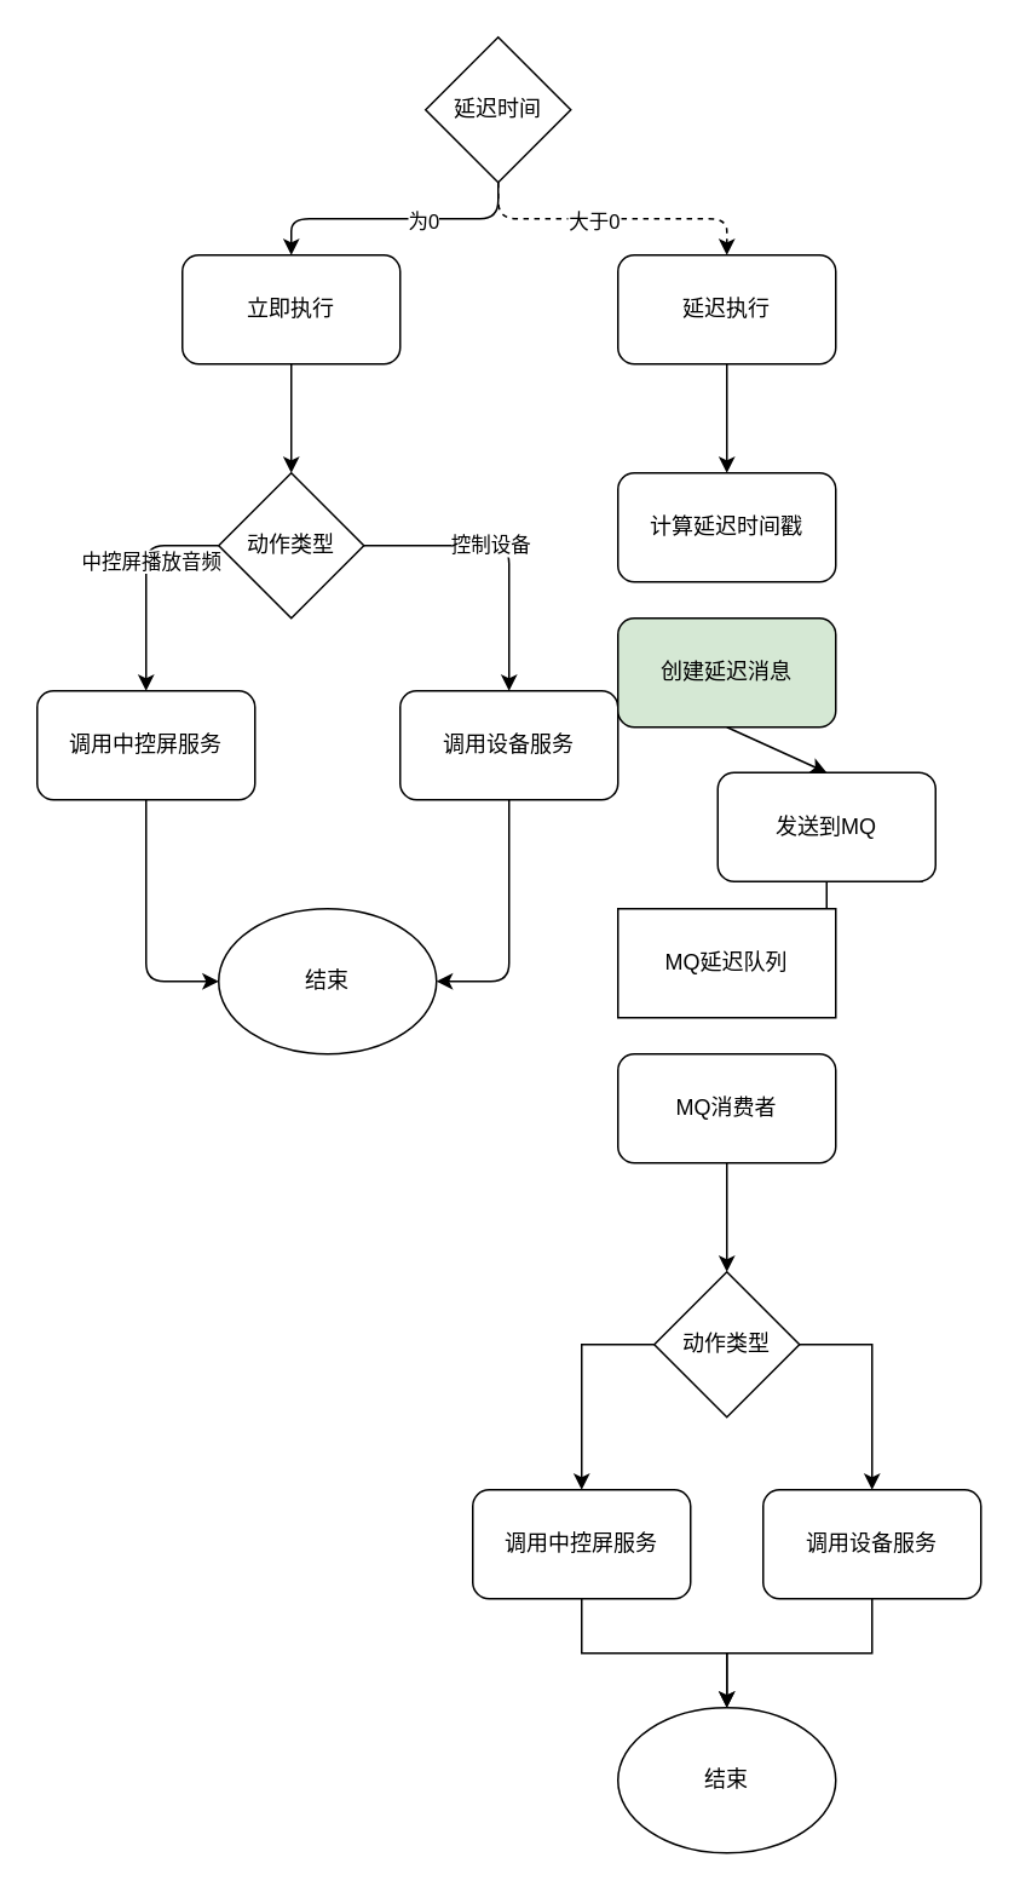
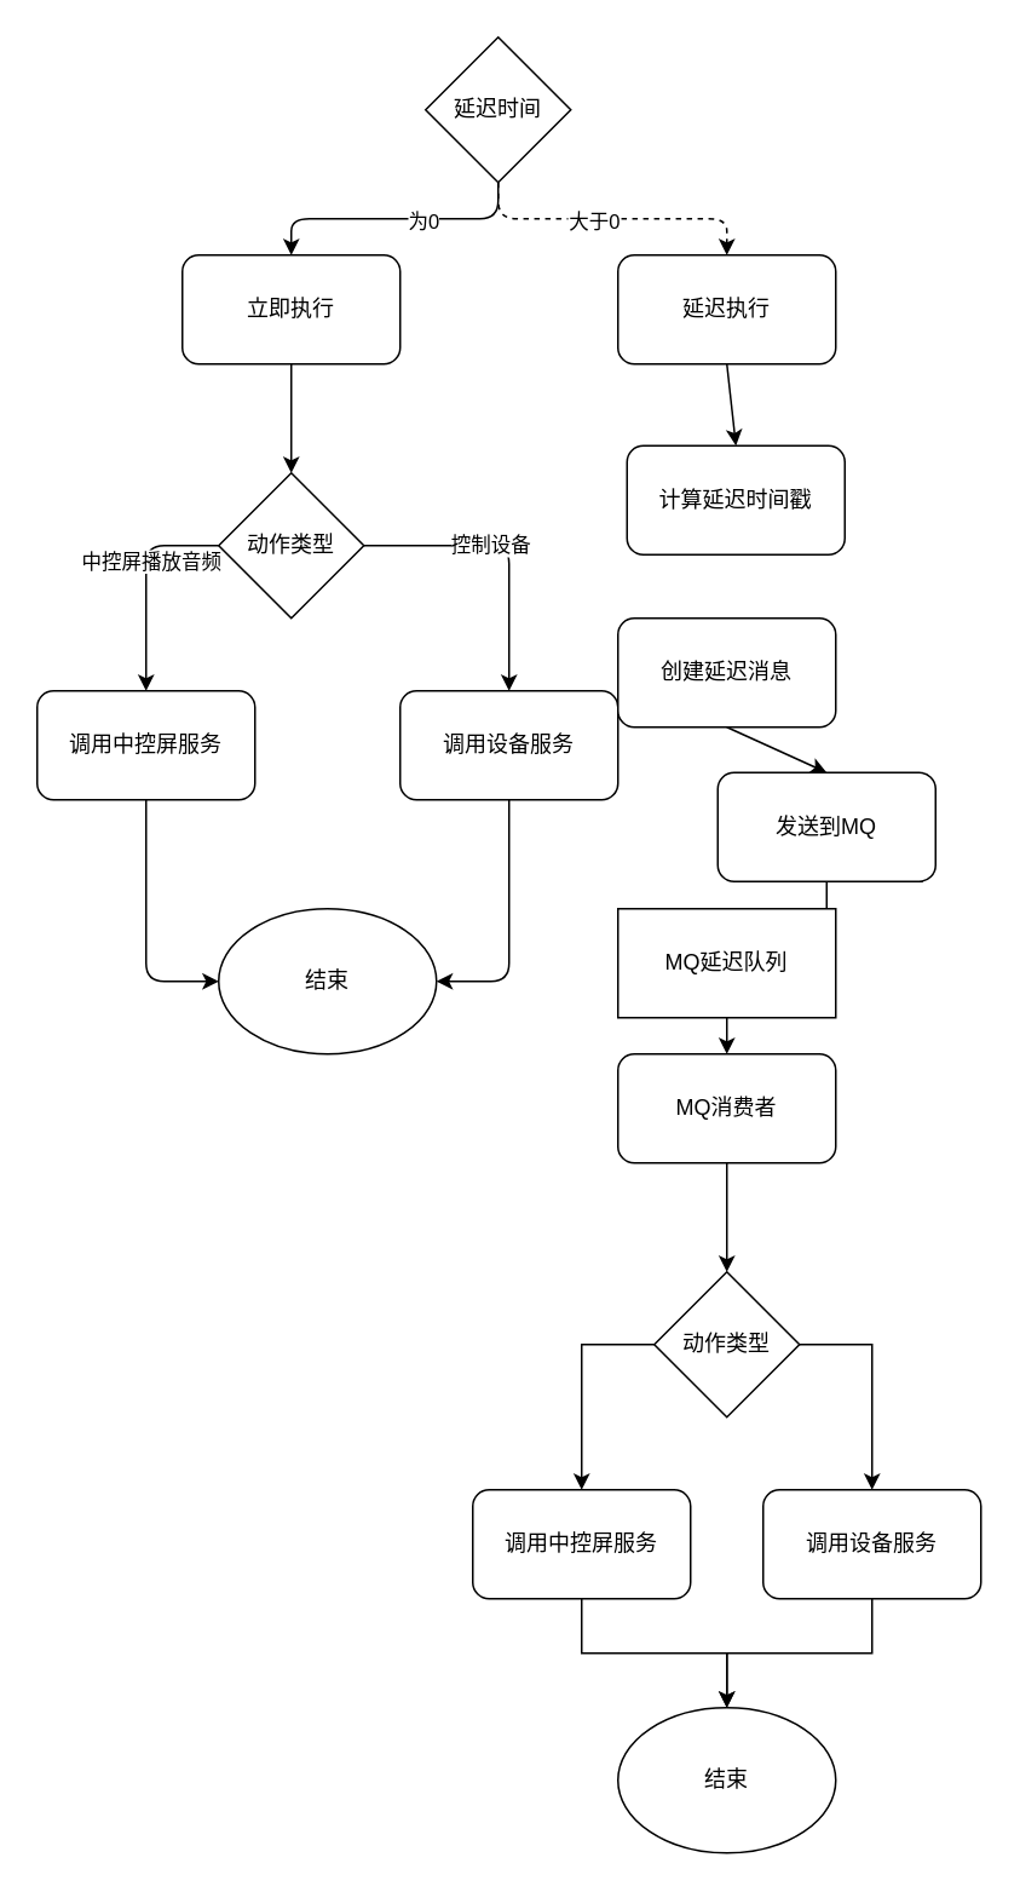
  <mxCell id="0" />
  <mxCell id="1" parent="0" />
  <mxCell id="2" value="延迟时间" style="rhombus;whiteSpace=wrap;html=1;" vertex="1" parent="1"><mxGeometry x="234" y="20" width="80" height="80" as="geometry" /></mxCell>
  <mxCell id="3" value="立即执行" style="rounded=1;whiteSpace=wrap;html=1;" vertex="1" parent="1"><mxGeometry x="100" y="140" width="120" height="60" as="geometry" /></mxCell>
  <mxCell id="4" value="延迟执行" style="rounded=1;whiteSpace=wrap;html=1;" vertex="1" parent="1"><mxGeometry x="340" y="140" width="120" height="60" as="geometry" /></mxCell>
  <mxCell id="5" value="动作类型" style="rhombus;whiteSpace=wrap;html=1;" vertex="1" parent="1"><mxGeometry x="120" y="260" width="80" height="80" as="geometry" /></mxCell>
  <mxCell id="6" value="调用中控屏服务" style="rounded=1;whiteSpace=wrap;html=1;" vertex="1" parent="1"><mxGeometry x="20" y="380" width="120" height="60" as="geometry" /></mxCell>
  <mxCell id="7" value="调用设备服务" style="rounded=1;whiteSpace=wrap;html=1;" vertex="1" parent="1"><mxGeometry x="220" y="380" width="120" height="60" as="geometry" /></mxCell>
  <mxCell id="8" value="结束" style="ellipse;whiteSpace=wrap;html=1;" vertex="1" parent="1"><mxGeometry x="120" y="500" width="120" height="80" as="geometry" /></mxCell>
- <mxCell id="9" value="计算延迟时间戳" style="rounded=1;whiteSpace=wrap;html=1;" vertex="1" parent="1"><mxGeometry x="340" y="260" width="120" height="60" as="geometry" /></mxCell>
- <mxCell id="10" value="创建延迟消息" style="rounded=1;whiteSpace=wrap;html=1;fillColor=#d5e8d4;" vertex="1" parent="1"><mxGeometry x="340" y="340" width="120" height="60" as="geometry" /></mxCell>
+ <mxCell id="9" value="计算延迟时间戳" style="rounded=1;whiteSpace=wrap;html=1;" vertex="1" parent="1"><mxGeometry x="345" y="245" width="120" height="60" as="geometry" /></mxCell>
+ <mxCell id="10" value="创建延迟消息" style="rounded=1;whiteSpace=wrap;html=1;" vertex="1" parent="1"><mxGeometry x="340" y="340" width="120" height="60" as="geometry" /></mxCell>
  <mxCell id="11" style="edgeStyle=orthogonalEdgeStyle;rounded=0;orthogonalLoop=1;jettySize=auto;html=1;exitX=0.5;exitY=1;exitDx=0;exitDy=0;" edge="1" parent="1" source="12" target="14"><mxGeometry relative="1" as="geometry" /></mxCell>
  <mxCell id="12" value="发送到MQ" style="rounded=1;whiteSpace=wrap;html=1;" vertex="1" parent="1"><mxGeometry x="395" y="425" width="120" height="60" as="geometry" /></mxCell>
+ <mxCell id="13" style="edgeStyle=orthogonalEdgeStyle;rounded=0;orthogonalLoop=1;jettySize=auto;html=1;exitX=0.5;exitY=1;exitDx=0;exitDy=0;entryX=0.5;entryY=0;entryDx=0;entryDy=0;" edge="1" parent="1" source="14" target="16"><mxGeometry relative="1" as="geometry" /></mxCell>
  <mxCell id="14" value="MQ延迟队列" style="whiteSpace=wrap;html=1;rounded=0;" vertex="1" parent="1"><mxGeometry x="340" y="500" width="120" height="60" as="geometry" /></mxCell>
  <mxCell id="15" style="edgeStyle=orthogonalEdgeStyle;rounded=0;orthogonalLoop=1;jettySize=auto;html=1;exitX=0.5;exitY=1;exitDx=0;exitDy=0;" edge="1" parent="1" source="16" target="19"><mxGeometry relative="1" as="geometry" /></mxCell>
  <mxCell id="16" value="MQ消费者" style="rounded=1;whiteSpace=wrap;html=1;" vertex="1" parent="1"><mxGeometry x="340" y="580" width="120" height="60" as="geometry" /></mxCell>
  <mxCell id="17" style="edgeStyle=orthogonalEdgeStyle;rounded=0;orthogonalLoop=1;jettySize=auto;html=1;exitX=0;exitY=0.5;exitDx=0;exitDy=0;" edge="1" parent="1" source="19" target="21"><mxGeometry relative="1" as="geometry" /></mxCell>
  <mxCell id="18" style="edgeStyle=orthogonalEdgeStyle;rounded=0;orthogonalLoop=1;jettySize=auto;html=1;exitX=1;exitY=0.5;exitDx=0;exitDy=0;" edge="1" parent="1" source="19" target="23"><mxGeometry relative="1" as="geometry" /></mxCell>
  <mxCell id="19" value="动作类型" style="rhombus;whiteSpace=wrap;html=1;" vertex="1" parent="1"><mxGeometry x="360" y="700" width="80" height="80" as="geometry" /></mxCell>
  <mxCell id="20" style="edgeStyle=orthogonalEdgeStyle;rounded=0;orthogonalLoop=1;jettySize=auto;html=1;exitX=0.5;exitY=1;exitDx=0;exitDy=0;" edge="1" parent="1" source="21" target="24"><mxGeometry relative="1" as="geometry" /></mxCell>
  <mxCell id="21" value="调用中控屏服务" style="rounded=1;whiteSpace=wrap;html=1;" vertex="1" parent="1"><mxGeometry x="260" y="820" width="120" height="60" as="geometry" /></mxCell>
  <mxCell id="22" style="edgeStyle=orthogonalEdgeStyle;rounded=0;orthogonalLoop=1;jettySize=auto;html=1;exitX=0.5;exitY=1;exitDx=0;exitDy=0;entryX=0.5;entryY=0;entryDx=0;entryDy=0;" edge="1" parent="1" source="23" target="24"><mxGeometry relative="1" as="geometry" /></mxCell>
  <mxCell id="23" value="调用设备服务" style="rounded=1;whiteSpace=wrap;html=1;" vertex="1" parent="1"><mxGeometry x="420" y="820" width="120" height="60" as="geometry" /></mxCell>
  <mxCell id="24" value="结束" style="ellipse;whiteSpace=wrap;html=1;" vertex="1" parent="1"><mxGeometry x="340" y="940" width="120" height="80" as="geometry" /></mxCell>
  <mxCell id="25" value="" style="endArrow=classic;html=1;exitX=0.5;exitY=1;exitDx=0;exitDy=0;entryX=0.5;entryY=0;entryDx=0;entryDy=0;" edge="1" parent="1" source="2" target="3"><mxGeometry width="50" height="50" relative="1" as="geometry"><mxPoint x="250" y="190" as="sourcePoint" /><mxPoint x="300" y="140" as="targetPoint" /><Array as="points"><mxPoint x="274" y="120" /><mxPoint x="160" y="120" /></Array></mxGeometry></mxCell>
  <mxCell id="26" value="为0" style="edgeLabel;html=1;align=center;verticalAlign=middle;resizable=0;points=[];" vertex="1" connectable="0" parent="25"><mxGeometry x="-0.2" y="1" relative="1" as="geometry"><mxPoint as="offset" /></mxGeometry></mxCell>
  <mxCell id="27" value="" style="endArrow=classic;html=1;exitX=0.5;exitY=1;exitDx=0;exitDy=0;entryX=0.5;entryY=0;entryDx=0;entryDy=0;dashed=1;" edge="1" parent="1" source="2" target="4"><mxGeometry width="50" height="50" relative="1" as="geometry"><mxPoint x="250" y="190" as="sourcePoint" /><mxPoint x="300" y="140" as="targetPoint" /><Array as="points"><mxPoint x="274" y="120" /><mxPoint x="400" y="120" /></Array></mxGeometry></mxCell>
  <mxCell id="28" value="大于0" style="edgeLabel;html=1;align=center;verticalAlign=middle;resizable=0;points=[];" vertex="1" connectable="0" parent="27"><mxGeometry x="-0.133" y="-1" relative="1" as="geometry"><mxPoint as="offset" /></mxGeometry></mxCell>
  <mxCell id="29" value="" style="endArrow=classic;html=  1;exitX=0.5;exitY=1;exitDx=0;exitDy=0;entryX=0.5;entryY=0;entryDx=0;entryDy=0;" edge="1" parent="1" source="3" target="5"><mxGeometry width="50" height="50" relative="1" as="geometry"><mxPoint x="250" y="190" as="sourcePoint" /><mxPoint x="300" y="140" as="targetPoint" /></mxGeometry></mxCell>
  <mxCell id="30" value="" style="endArrow=classic;html=1;exitX=0;exitY=0.5;exitDx=0;exitDy=0;entryX=0.5;entryY=0;entryDx=0;entryDy=0;" edge="1" parent="1" source="5" target="6"><mxGeometry width="50" height="50" relative="1" as="geometry"><mxPoint x="250" y="190" as="sourcePoint" /><mxPoint x="300" y="140" as="targetPoint" /><Array as="points"><mxPoint x="80" y="300" /></Array></mxGeometry></mxCell>
  <mxCell id="31" value="中控屏播放音频" style="edgeLabel;html=1;align=center;verticalAlign=middle;resizable=0;points=[];" vertex="1" connectable="0" parent="30"><mxGeometry x="-0.2" y="2" relative="1" as="geometry"><mxPoint as="offset" /></mxGeometry></mxCell>
  <mxCell id="32" value="" style="endArrow=classic;html=1;exitX=1;exitY=0.5;exitDx=0;exitDy=0;entryX=0.5;entryY=0;entryDx=0;entryDy=0;" edge="1" parent="1" source="5" target="7"><mxGeometry width="50" height="50" relative="1" as="geometry"><mxPoint x="250" y="190" as="sourcePoint" /><mxPoint x="300" y="140" as="targetPoint" /><Array as="points"><mxPoint x="280" y="300" /></Array></mxGeometry></mxCell>
  <mxCell id="33" value="控制设备" style="edgeLabel;html=1;align=center;verticalAlign=middle;resizable=0;points=[];" vertex="1" connectable="0" parent="32"><mxGeometry x="-0.143" y="1" relative="1" as="geometry"><mxPoint as="offset" /></mxGeometry></mxCell>
  <mxCell id="34" value="" style="endArrow=classic;html=1;exitX=0.5;exitY=1;exitDx=0;exitDy=0;entryX=0;entryY=0.5;entryDx=0;entryDy=0;" edge="1" parent="1" source="6" target="8"><mxGeometry width="50" height="50" relative="1" as="geometry"><mxPoint x="250" y="190" as="sourcePoint" /><mxPoint x="300" y="140" as="targetPoint" /><Array as="points"><mxPoint x="80" y="540" /></Array></mxGeometry></mxCell>
  <mxCell id="35" value="" style="endArrow=classic;html=1;exitX=0.5;exitY=1;exitDx=0;exitDy=0;entryX=1;entryY=0.5;entryDx=0;entryDy=0;" edge="1" parent="1" source="7" target="8"><mxGeometry width="50" height="50" relative="1" as="geometry"><mxPoint x="250" y="190" as="sourcePoint" /><mxPoint x="300" y="140" as="targetPoint" /><Array as="points"><mxPoint x="280" y="540" /></Array></mxGeometry></mxCell>
  <mxCell id="36" value="" style="endArrow=classic;html=1;exitX=0.5;exitY=1;exitDx=0;exitDy=0;entryX=0.5;entryY=0;entryDx=0;entryDy=0;" edge="1" parent="1" source="4" target="9"><mxGeometry width="50" height="50" relative="1" as="geometry"><mxPoint x="250" y="190" as="sourcePoint" /><mxPoint x="300" y="140" as="targetPoint" /></mxGeometry></mxCell>
  <mxCell id="37" value="" style="endArrow=classic;html=1;exitX=0.5;exitY=1;exitDx=0;exitDy=0;entryX=0.5;entryY=0;entryDx=0;entryDy=0;" edge="1" parent="1" source="10" target="12"><mxGeometry width="50" height="50" relative="1" as="geometry"><mxPoint x="250" y="190" as="sourcePoint" /><mxPoint x="300" y="140" as="targetPoint" /></mxGeometry></mxCell>
